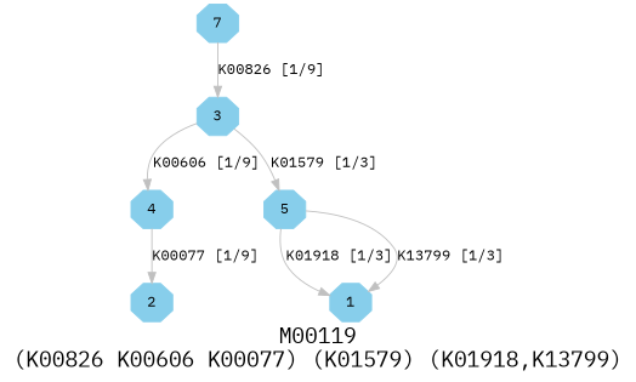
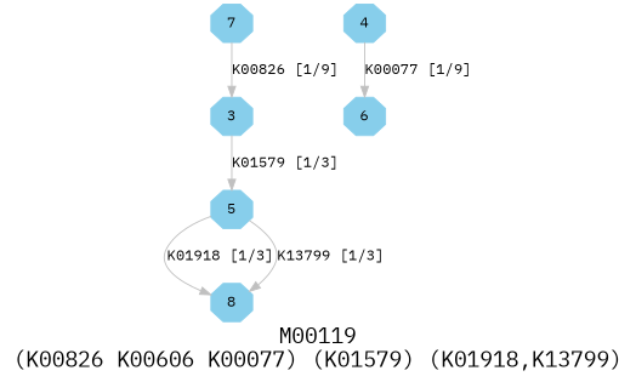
  digraph {
    fontname="IBM Plex Mono"
    fontsize=20
    label="M00119\n(K00826 K00606 K00077) (K01579) (K01918,K13799)"
    node [color=skyblue fontname="IBM Plex Mono" shape=octagon style=filled]
    edge [color=grey fontname="IBM Plex Mono"]
    n1 [height=.3 label=7 width=.3]
-   1 [height=.3 width=.3]
-   2 [height=.3 width=.3]
+   1 [height=.3 width=.3 label=8]
+   2 [height=.3 width=.3 label=6]
    3 [height=.3 width=.3]
    4 [height=.3 width=.3]
    5 [height=.3 width=.3]
    subgraph sub_1 {
      n1
      1
      2
      3
      4
      5
    }
    n1 -> 3 [label="K00826 [1/9]"]
-   3 -> 4 [label="K00606 [1/9]"]
    3 -> 5 [label="K01579 [1/3]"]
    4 -> 2 [label="K00077 [1/9]"]
    5 -> 1 [label="K01918 [1/3]"]
    5 -> 1 [label="K13799 [1/3]"]
  }
